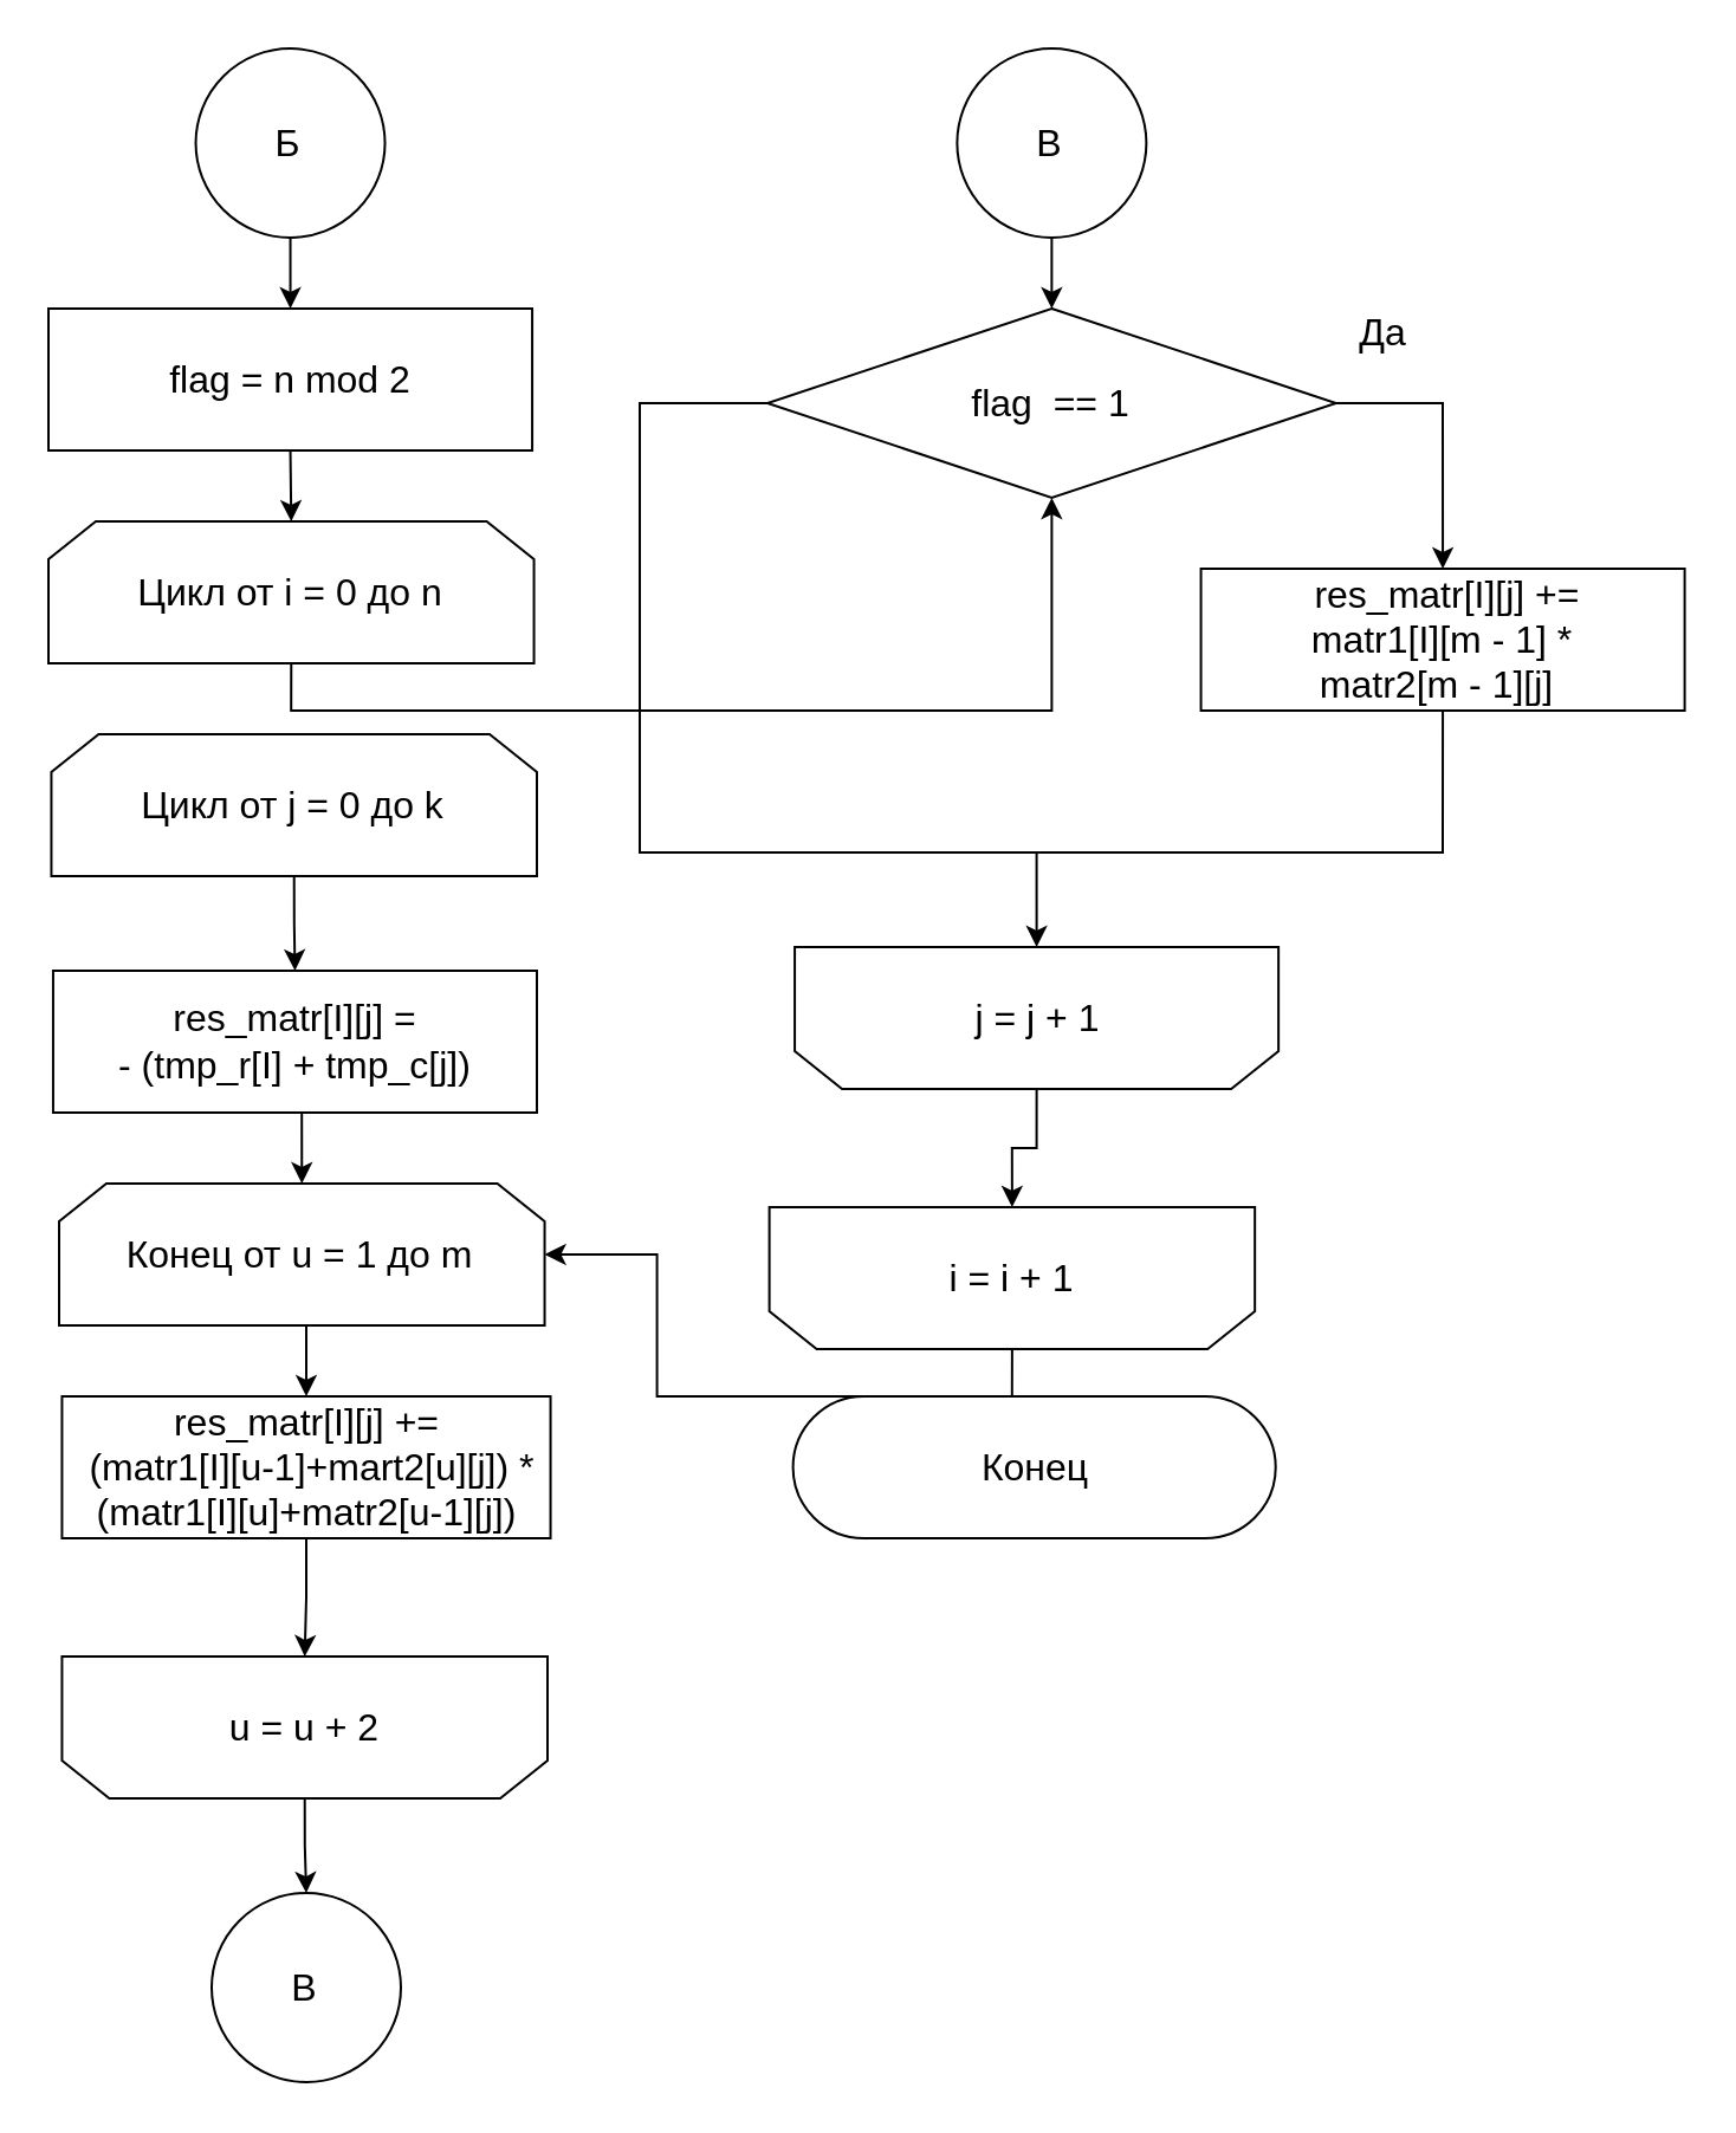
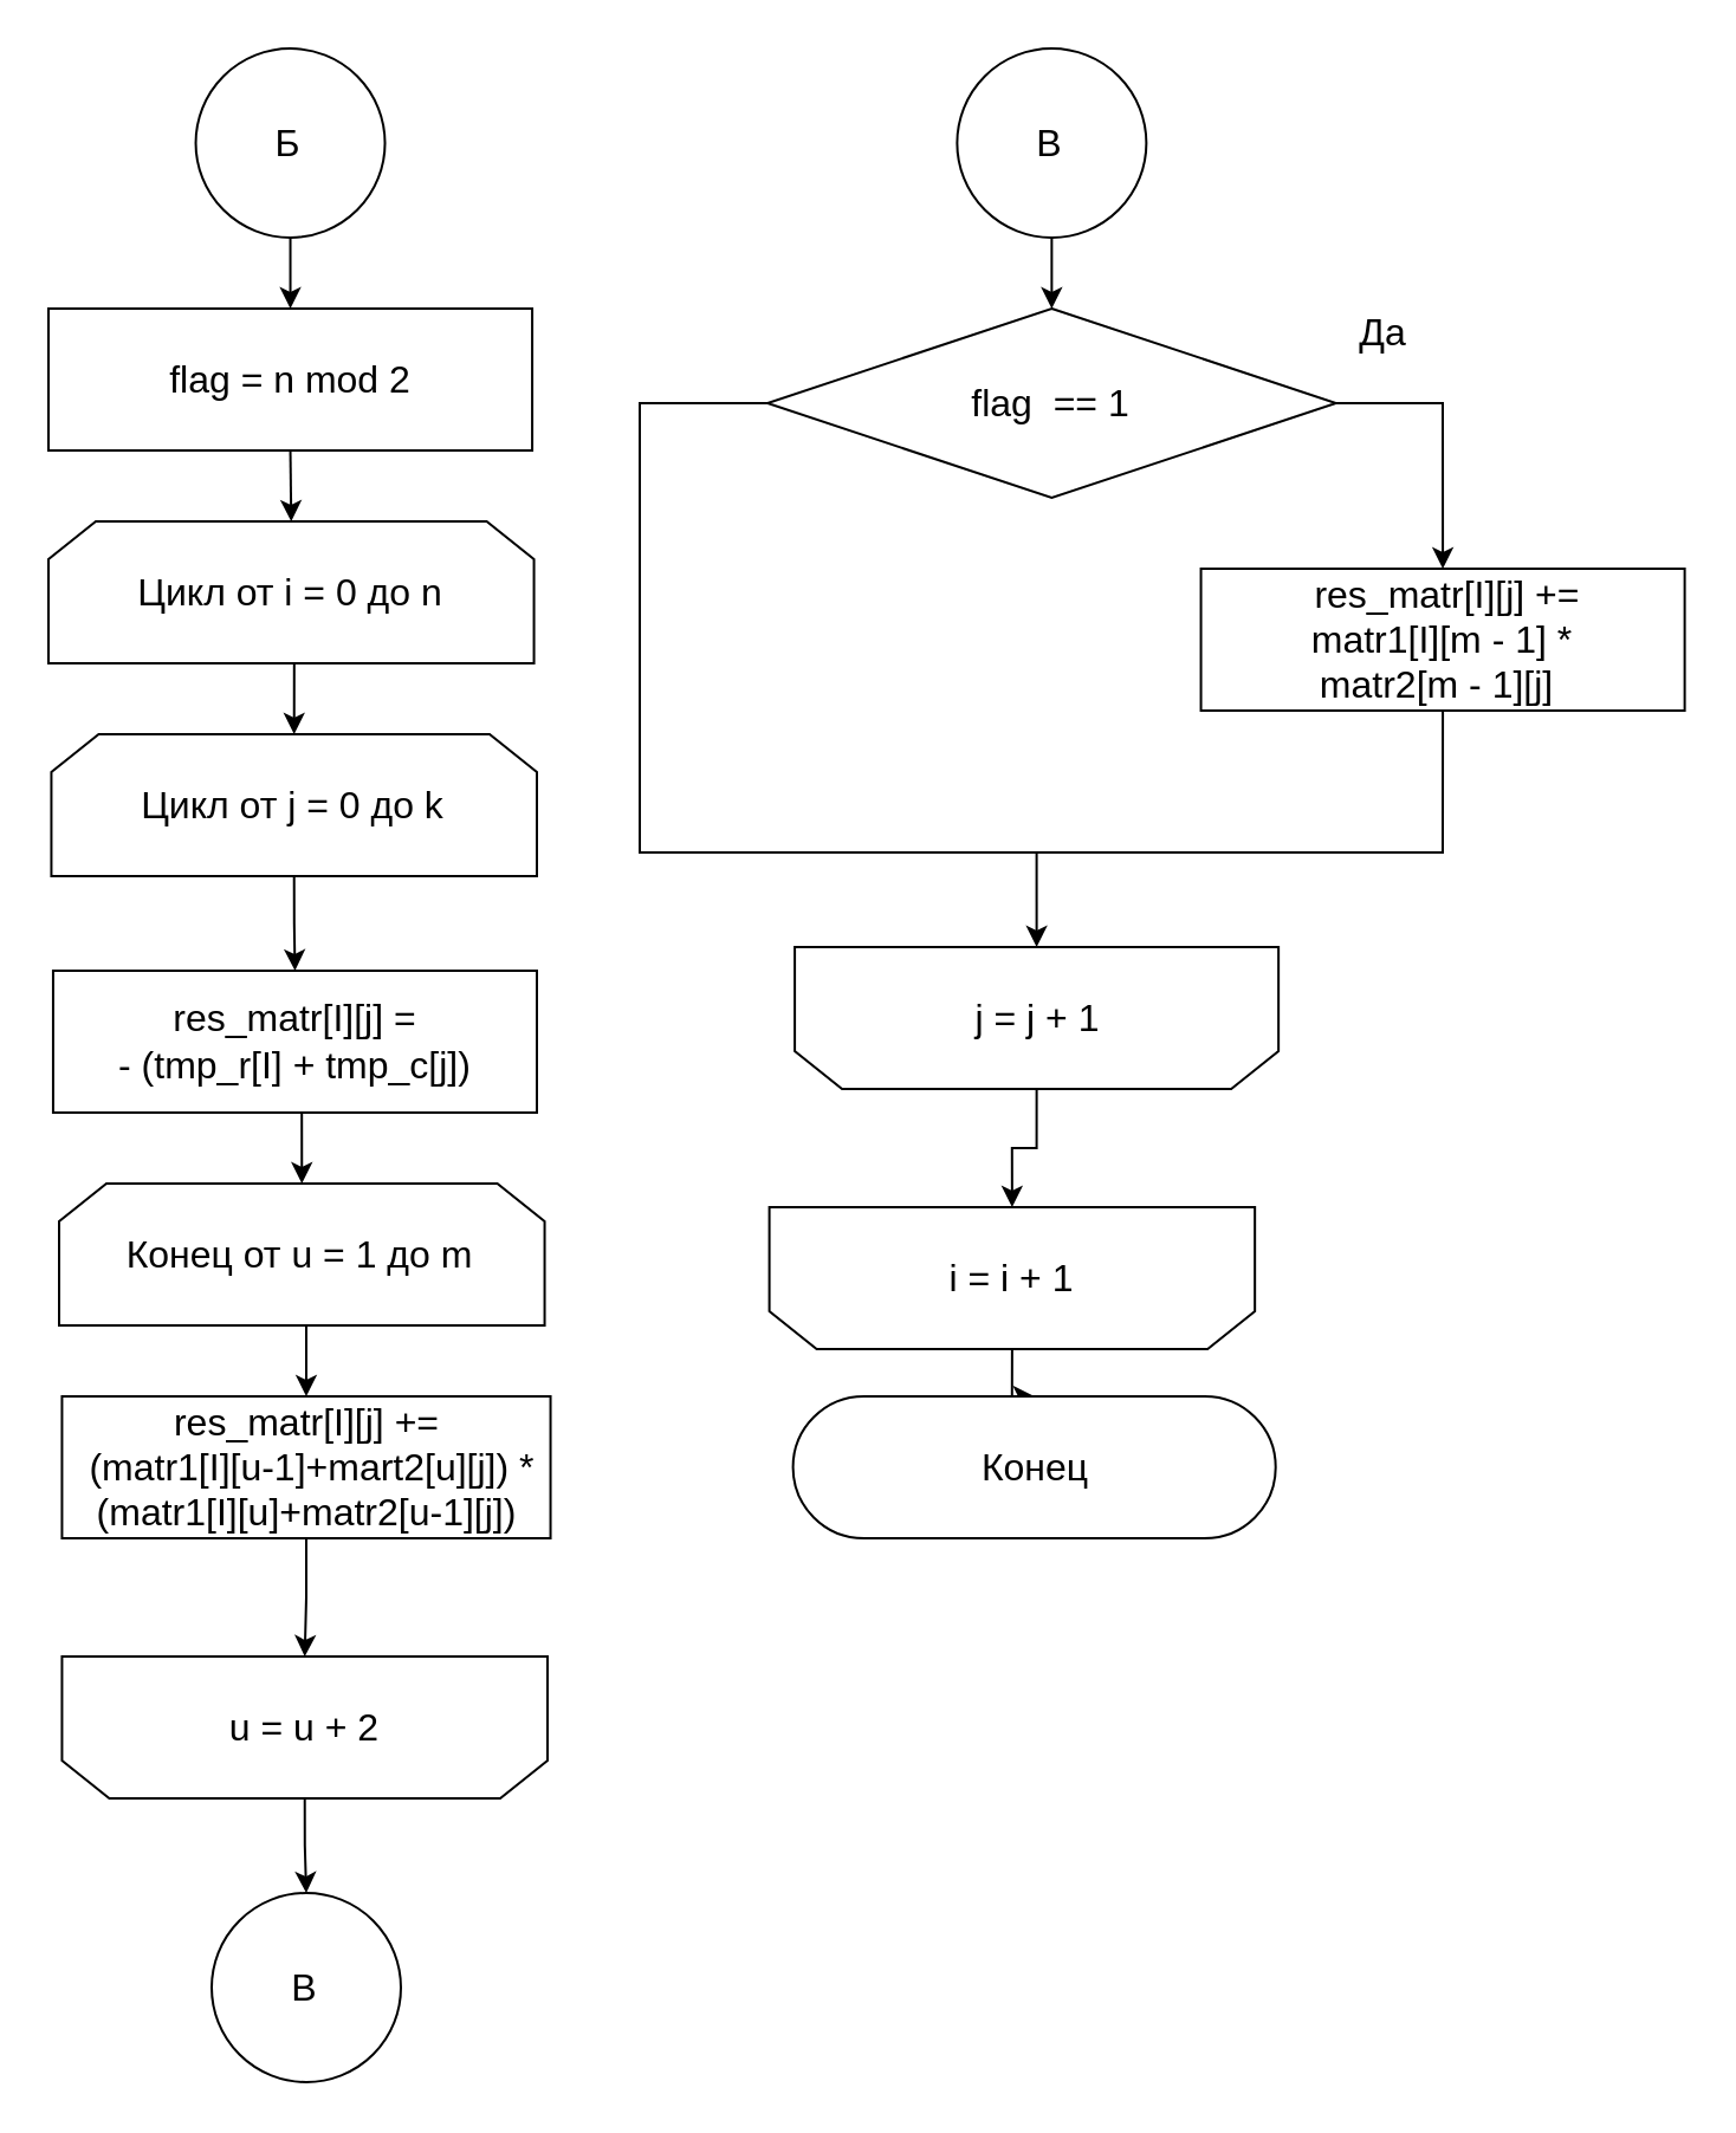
  <mxCell id="0" />
  <mxCell id="1" parent="0" />
  <mxCell id="2" style="edgeStyle=orthogonalEdgeStyle;rounded=0;orthogonalLoop=1;jettySize=auto;html=1;exitX=0.5;exitY=1;exitDx=0;exitDy=0;entryX=0.5;entryY=0;entryDx=0;entryDy=0;fontSize=16;" edge="1" parent="1" source="3" target="6"><mxGeometry relative="1" as="geometry" /></mxCell>
  <mxCell id="3" value="" style="ellipse;whiteSpace=wrap;html=1;aspect=fixed;" vertex="1" parent="1"><mxGeometry x="82.27" y="20" width="80" height="80" as="geometry" /></mxCell>
  <mxCell id="4" value="&lt;font size=&quot;3&quot;&gt;Б&lt;/font&gt;" style="text;html=1;align=center;verticalAlign=middle;resizable=0;points=[];autosize=1;strokeColor=none;fillColor=none;" vertex="1" parent="1"><mxGeometry x="106.05" y="50" width="30" height="20" as="geometry" /></mxCell>
  <mxCell id="5" style="edgeStyle=orthogonalEdgeStyle;rounded=0;orthogonalLoop=1;jettySize=auto;html=1;exitX=0.5;exitY=1;exitDx=0;exitDy=0;entryX=0.5;entryY=0;entryDx=0;entryDy=0;fontSize=16;" edge="1" parent="1" source="6" target="10"><mxGeometry relative="1" as="geometry" /></mxCell>
  <mxCell id="6" value="&lt;font&gt;&lt;font size=&quot;3&quot;&gt;flag = n mod 2&lt;/font&gt;&lt;br&gt;&lt;/font&gt;" style="rounded=0;whiteSpace=wrap;html=1;shadow=0;glass=0;sketch=0;strokeWidth=1;gradientColor=none;" vertex="1" parent="1"><mxGeometry x="20" y="130" width="204.53" height="60" as="geometry" /></mxCell>
  <mxCell id="7" style="edgeStyle=orthogonalEdgeStyle;rounded=0;orthogonalLoop=1;jettySize=auto;html=1;exitX=0.5;exitY=1;exitDx=0;exitDy=0;fontSize=16;endArrow=none;endFill=0;" edge="1" parent="1" source="8"><mxGeometry relative="1" as="geometry"><mxPoint x="420" y="360" as="targetPoint" /><Array as="points"><mxPoint x="610" y="360" /><mxPoint x="440" y="360" /></Array></mxGeometry></mxCell>
  <mxCell id="8" value="&lt;font&gt;&lt;font size=&quot;3&quot;&gt;&amp;nbsp;res_matr[I][j] += &lt;br&gt;matr1[I][m - 1] * &lt;br&gt;matr2[m - 1][j]&amp;nbsp;&lt;/font&gt;&lt;br&gt;&lt;/font&gt;" style="rounded=0;whiteSpace=wrap;html=1;shadow=0;glass=0;sketch=0;strokeWidth=1;gradientColor=none;" vertex="1" parent="1"><mxGeometry x="507.28" y="240" width="204.53" height="60" as="geometry" /></mxCell>
- <mxCell id="9" style="edgeStyle=orthogonalEdgeStyle;rounded=0;orthogonalLoop=1;jettySize=auto;html=1;exitX=0.5;exitY=1;exitDx=0;exitDy=0;fontSize=16;" edge="1" parent="1" source="10" target="33"><mxGeometry relative="1" as="geometry" /></mxCell>
+ <mxCell id="9" style="edgeStyle=orthogonalEdgeStyle;rounded=0;orthogonalLoop=1;jettySize=auto;html=1;exitX=0.5;exitY=1;exitDx=0;exitDy=0;entryX=0.5;entryY=0;entryDx=0;entryDy=0;fontSize=16;" edge="1" parent="1" source="10" target="12"><mxGeometry relative="1" as="geometry" /></mxCell>
  <mxCell id="10" value="&lt;font style=&quot;font-size: 16px&quot;&gt;Цикл от i = 0 до n&lt;/font&gt;" style="shape=loopLimit;whiteSpace=wrap;html=1;strokeWidth=1;" vertex="1" parent="1"><mxGeometry x="20" y="220" width="205.28" height="60" as="geometry" /></mxCell>
  <mxCell id="11" style="edgeStyle=orthogonalEdgeStyle;rounded=0;orthogonalLoop=1;jettySize=auto;html=1;exitX=0.5;exitY=1;exitDx=0;exitDy=0;entryX=0.5;entryY=0;entryDx=0;entryDy=0;fontSize=16;" edge="1" parent="1" source="12" target="23"><mxGeometry relative="1" as="geometry" /></mxCell>
  <mxCell id="12" value="&lt;font style=&quot;font-size: 16px&quot;&gt;Цикл от j = 0 до k&lt;br&gt;&lt;/font&gt;" style="shape=loopLimit;whiteSpace=wrap;html=1;strokeWidth=1;" vertex="1" parent="1"><mxGeometry x="21.22" y="310" width="205.28" height="60" as="geometry" /></mxCell>
  <mxCell id="13" style="edgeStyle=orthogonalEdgeStyle;rounded=0;orthogonalLoop=1;jettySize=auto;html=1;exitX=0.5;exitY=0;exitDx=0;exitDy=0;entryX=0.5;entryY=1;entryDx=0;entryDy=0;fontSize=16;" edge="1" parent="1" source="14" target="16"><mxGeometry relative="1" as="geometry" /></mxCell>
  <mxCell id="14" value="&lt;font style=&quot;font-size: 16px&quot;&gt;j = j + 1&lt;br&gt;&lt;/font&gt;" style="shape=loopLimit;whiteSpace=wrap;html=1;strokeWidth=1;direction=west;" vertex="1" parent="1"><mxGeometry x="335.55" y="400" width="204.53" height="60" as="geometry" /></mxCell>
- <mxCell id="15" style="edgeStyle=orthogonalEdgeStyle;rounded=0;orthogonalLoop=1;jettySize=auto;html=1;exitX=0.5;exitY=0;exitDx=0;exitDy=0;fontSize=16;" edge="1" parent="1" source="16" target="19"><mxGeometry relative="1" as="geometry" /></mxCell>
+ <mxCell id="15" style="edgeStyle=orthogonalEdgeStyle;rounded=0;orthogonalLoop=1;jettySize=auto;html=1;exitX=0.5;exitY=0;exitDx=0;exitDy=0;fontSize=16;" edge="1" parent="1" source="16" target="17"><mxGeometry relative="1" as="geometry" /></mxCell>
  <mxCell id="16" value="&lt;font style=&quot;font-size: 16px&quot;&gt;i = i + 1&lt;/font&gt;" style="shape=loopLimit;whiteSpace=wrap;html=1;strokeWidth=1;direction=west;" vertex="1" parent="1"><mxGeometry x="324.8" y="510" width="205.28" height="60" as="geometry" /></mxCell>
  <mxCell id="17" value="&lt;font style=&quot;font-size: 16px&quot;&gt;Конец&lt;/font&gt;" style="html=1;dashed=0;whitespace=wrap;shape=mxgraph.dfd.start" vertex="1" parent="1"><mxGeometry x="334.8" y="590" width="204.06" height="60" as="geometry" /></mxCell>
  <mxCell id="18" style="edgeStyle=orthogonalEdgeStyle;rounded=0;orthogonalLoop=1;jettySize=auto;html=1;exitX=0.5;exitY=1;exitDx=0;exitDy=0;entryX=0.5;entryY=0;entryDx=0;entryDy=0;fontSize=16;" edge="1" parent="1" source="19" target="25"><mxGeometry relative="1" as="geometry" /></mxCell>
  <mxCell id="19" value="&lt;font style=&quot;font-size: 16px&quot;&gt;Конец от u = 1 до m&lt;br&gt;&lt;/font&gt;" style="shape=loopLimit;whiteSpace=wrap;html=1;strokeWidth=1;" vertex="1" parent="1"><mxGeometry x="24.5" y="500" width="205.28" height="60" as="geometry" /></mxCell>
  <mxCell id="20" style="edgeStyle=orthogonalEdgeStyle;rounded=0;orthogonalLoop=1;jettySize=auto;html=1;exitX=0.5;exitY=0;exitDx=0;exitDy=0;entryX=0.5;entryY=0;entryDx=0;entryDy=0;fontSize=16;" edge="1" parent="1" source="21" target="26"><mxGeometry relative="1" as="geometry" /></mxCell>
  <mxCell id="21" value="&lt;font style=&quot;font-size: 16px&quot;&gt;u = u + 2&lt;/font&gt;" style="shape=loopLimit;whiteSpace=wrap;html=1;strokeWidth=1;direction=west;" vertex="1" parent="1"><mxGeometry x="25.72" y="700" width="205.28" height="60" as="geometry" /></mxCell>
  <mxCell id="22" style="edgeStyle=orthogonalEdgeStyle;rounded=0;orthogonalLoop=1;jettySize=auto;html=1;exitX=0.5;exitY=1;exitDx=0;exitDy=0;entryX=0.5;entryY=0;entryDx=0;entryDy=0;fontSize=16;" edge="1" parent="1" source="23" target="19"><mxGeometry relative="1" as="geometry" /></mxCell>
  <mxCell id="23" value="&lt;font style=&quot;font-size: 16px&quot;&gt;&lt;font style=&quot;font-size: 16px&quot;&gt;&amp;nbsp;res_matr[I][j] =&amp;nbsp;&lt;br&gt;&lt;/font&gt;- (tmp_r[I] + tmp_c[j])&lt;br&gt;&lt;/font&gt;" style="rounded=0;whiteSpace=wrap;html=1;shadow=0;glass=0;sketch=0;strokeWidth=1;gradientColor=none;" vertex="1" parent="1"><mxGeometry x="21.97" y="410" width="204.53" height="60" as="geometry" /></mxCell>
  <mxCell id="24" style="edgeStyle=orthogonalEdgeStyle;rounded=0;orthogonalLoop=1;jettySize=auto;html=1;exitX=0.5;exitY=1;exitDx=0;exitDy=0;entryX=0.5;entryY=1;entryDx=0;entryDy=0;fontSize=16;" edge="1" parent="1" source="25" target="21"><mxGeometry relative="1" as="geometry" /></mxCell>
  <mxCell id="25" value="&lt;font&gt;&lt;font size=&quot;3&quot;&gt;res_matr[I][j] +=&lt;br&gt;&amp;nbsp;(matr1[I][u-1]+mart2[u][j]) * (&lt;/font&gt;&lt;span style=&quot;font-size: medium&quot;&gt;matr1[I][u]+matr2[u-1][j]&lt;/span&gt;&lt;font size=&quot;3&quot;&gt;)&lt;/font&gt;&lt;br&gt;&lt;/font&gt;" style="rounded=0;whiteSpace=wrap;html=1;shadow=0;glass=0;sketch=0;strokeWidth=1;gradientColor=none;" vertex="1" parent="1"><mxGeometry x="25.72" y="590" width="206.55" height="60" as="geometry" /></mxCell>
  <mxCell id="26" value="" style="ellipse;whiteSpace=wrap;html=1;aspect=fixed;" vertex="1" parent="1"><mxGeometry x="89" y="800" width="80" height="80" as="geometry" /></mxCell>
  <mxCell id="27" value="&lt;font size=&quot;3&quot;&gt;В&lt;/font&gt;" style="text;html=1;align=center;verticalAlign=middle;resizable=0;points=[];autosize=1;strokeColor=none;fillColor=none;" vertex="1" parent="1"><mxGeometry x="112.78" y="830" width="30" height="20" as="geometry" /></mxCell>
  <mxCell id="28" style="edgeStyle=orthogonalEdgeStyle;rounded=0;orthogonalLoop=1;jettySize=auto;html=1;exitX=0.5;exitY=1;exitDx=0;exitDy=0;entryX=0.5;entryY=0;entryDx=0;entryDy=0;entryPerimeter=0;fontSize=16;" edge="1" parent="1" source="29" target="33"><mxGeometry relative="1" as="geometry" /></mxCell>
  <mxCell id="29" value="" style="ellipse;whiteSpace=wrap;html=1;aspect=fixed;" vertex="1" parent="1"><mxGeometry x="404.19" y="20" width="80" height="80" as="geometry" /></mxCell>
  <mxCell id="30" value="&lt;font size=&quot;3&quot;&gt;В&lt;/font&gt;" style="text;html=1;align=center;verticalAlign=middle;resizable=0;points=[];autosize=1;strokeColor=none;fillColor=none;" vertex="1" parent="1"><mxGeometry x="427.97" y="50" width="30" height="20" as="geometry" /></mxCell>
  <mxCell id="31" style="edgeStyle=orthogonalEdgeStyle;rounded=0;orthogonalLoop=1;jettySize=auto;html=1;exitX=1;exitY=0.5;exitDx=0;exitDy=0;exitPerimeter=0;entryX=0.5;entryY=0;entryDx=0;entryDy=0;fontSize=16;" edge="1" parent="1" source="33" target="8"><mxGeometry relative="1" as="geometry" /></mxCell>
  <mxCell id="32" style="edgeStyle=orthogonalEdgeStyle;rounded=0;orthogonalLoop=1;jettySize=auto;html=1;exitX=0;exitY=0.5;exitDx=0;exitDy=0;exitPerimeter=0;entryX=0.5;entryY=1;entryDx=0;entryDy=0;fontSize=16;" edge="1" parent="1" source="33" target="14"><mxGeometry relative="1" as="geometry"><Array as="points"><mxPoint x="270" y="170" /><mxPoint x="270" y="360" /><mxPoint x="438" y="360" /></Array></mxGeometry></mxCell>
  <mxCell id="33" value="&lt;font size=&quot;3&quot;&gt;flag&amp;nbsp;&amp;nbsp;== 1&lt;/font&gt;" style="strokeWidth=1;html=1;shape=mxgraph.flowchart.decision;whiteSpace=wrap;rounded=1;shadow=0;glass=0;sketch=0;gradientColor=none;" vertex="1" parent="1"><mxGeometry x="324" y="130" width="240.38" height="80" as="geometry" /></mxCell>
  <mxCell id="34" value="Да" style="text;html=1;align=center;verticalAlign=middle;resizable=0;points=[];autosize=1;strokeColor=none;fillColor=none;fontSize=16;" vertex="1" parent="1"><mxGeometry x="564.38" y="130" width="40" height="20" as="geometry" /></mxCell>
